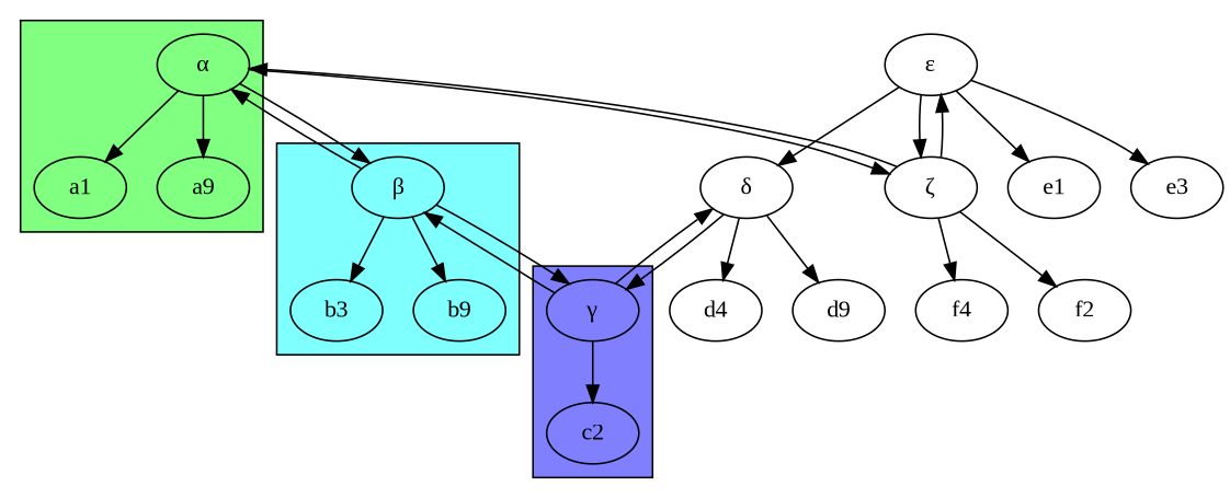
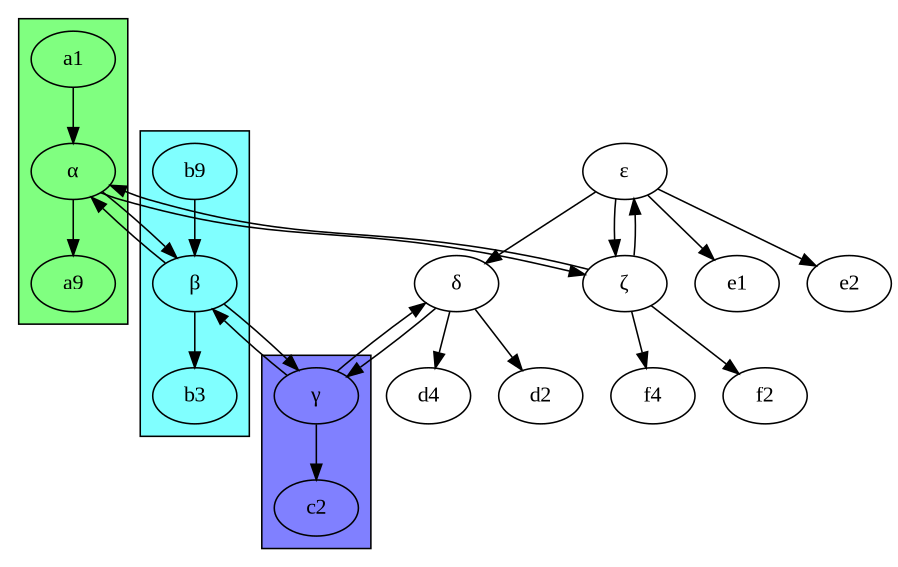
  digraph {
    fontname="Liberation Serif"
    rankdir=TB
    node [fontname="Liberation Serif"]
    edge [fontname="Liberation Serif"]
    n1 [label="&alpha;"]
    a1
    n3 [label=a9]
    n4 [label="&beta;"]
    n5 [label=b3]
    n6 [label=b9]
    n7 [label="&gamma;"]
    c2
    n9 [label="&zeta;"]
    n10 [label="&delta;"]
    n11 [label="&epsilon;"]
    n12 [label=f4]
    f2
    n14 [label=d4]
-   d2 [label=d9]
+   d2
    e1
-   e2 [label=e3]
+   e2
    subgraph cluster_1 {
      fillcolor="#80ff80"
      rank=same
      style=filled
      n1
      a1
      n3
    }
    subgraph cluster_2 {
      fillcolor="#80ffff"
      rank=same
      style=filled
      n4
      n5
      n6
    }
    subgraph cluster_3 {
      fillcolor="#8080ff"
      rank=same
      style=filled
      n7
      c2
    }
-   n1 -> a1
+   a1 -> n1
    n1 -> n3
    n1 -> n4
    n1 -> n9
    n4 -> n1
    n4 -> n5
-   n4 -> n6
+   n6 -> n4
    n4 -> n7
    n7 -> n4
    n7 -> c2
    n7 -> n10
    n9 -> n1
    n9 -> n11
    n9 -> n12
    n9 -> f2
    n10 -> n7
    n10 -> n14
    n10 -> d2
    n11 -> n9
    n11 -> n10
    n11 -> e1
    n11 -> e2
  }
